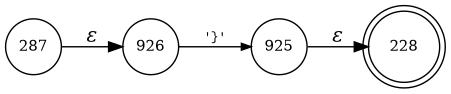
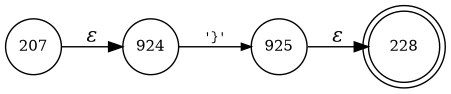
  digraph {
    rankdir=LR
    node [fixedsize=true fontsize=11 shape=circle peripheries=1]
    edge [fontname="Times-Italic"]
    n1 [label=228 shape=doublecircle width=.6 peripheries=""]
-   n2 [label=926 width=.55]
+   n2 [label=924 width=.55]
    n3 [label=925 width=.55]
-   n4 [label=287 width=.55]
+   n4 [label=207 width=.55]
    n2 -> n3 [arrowhead=normal arrowsize=.7 fontname=Courier fontsize=11 label="'}'"]
    n3 -> n1 [label="&epsilon;"]
    n4 -> n2 [label="&epsilon;"]
  }
